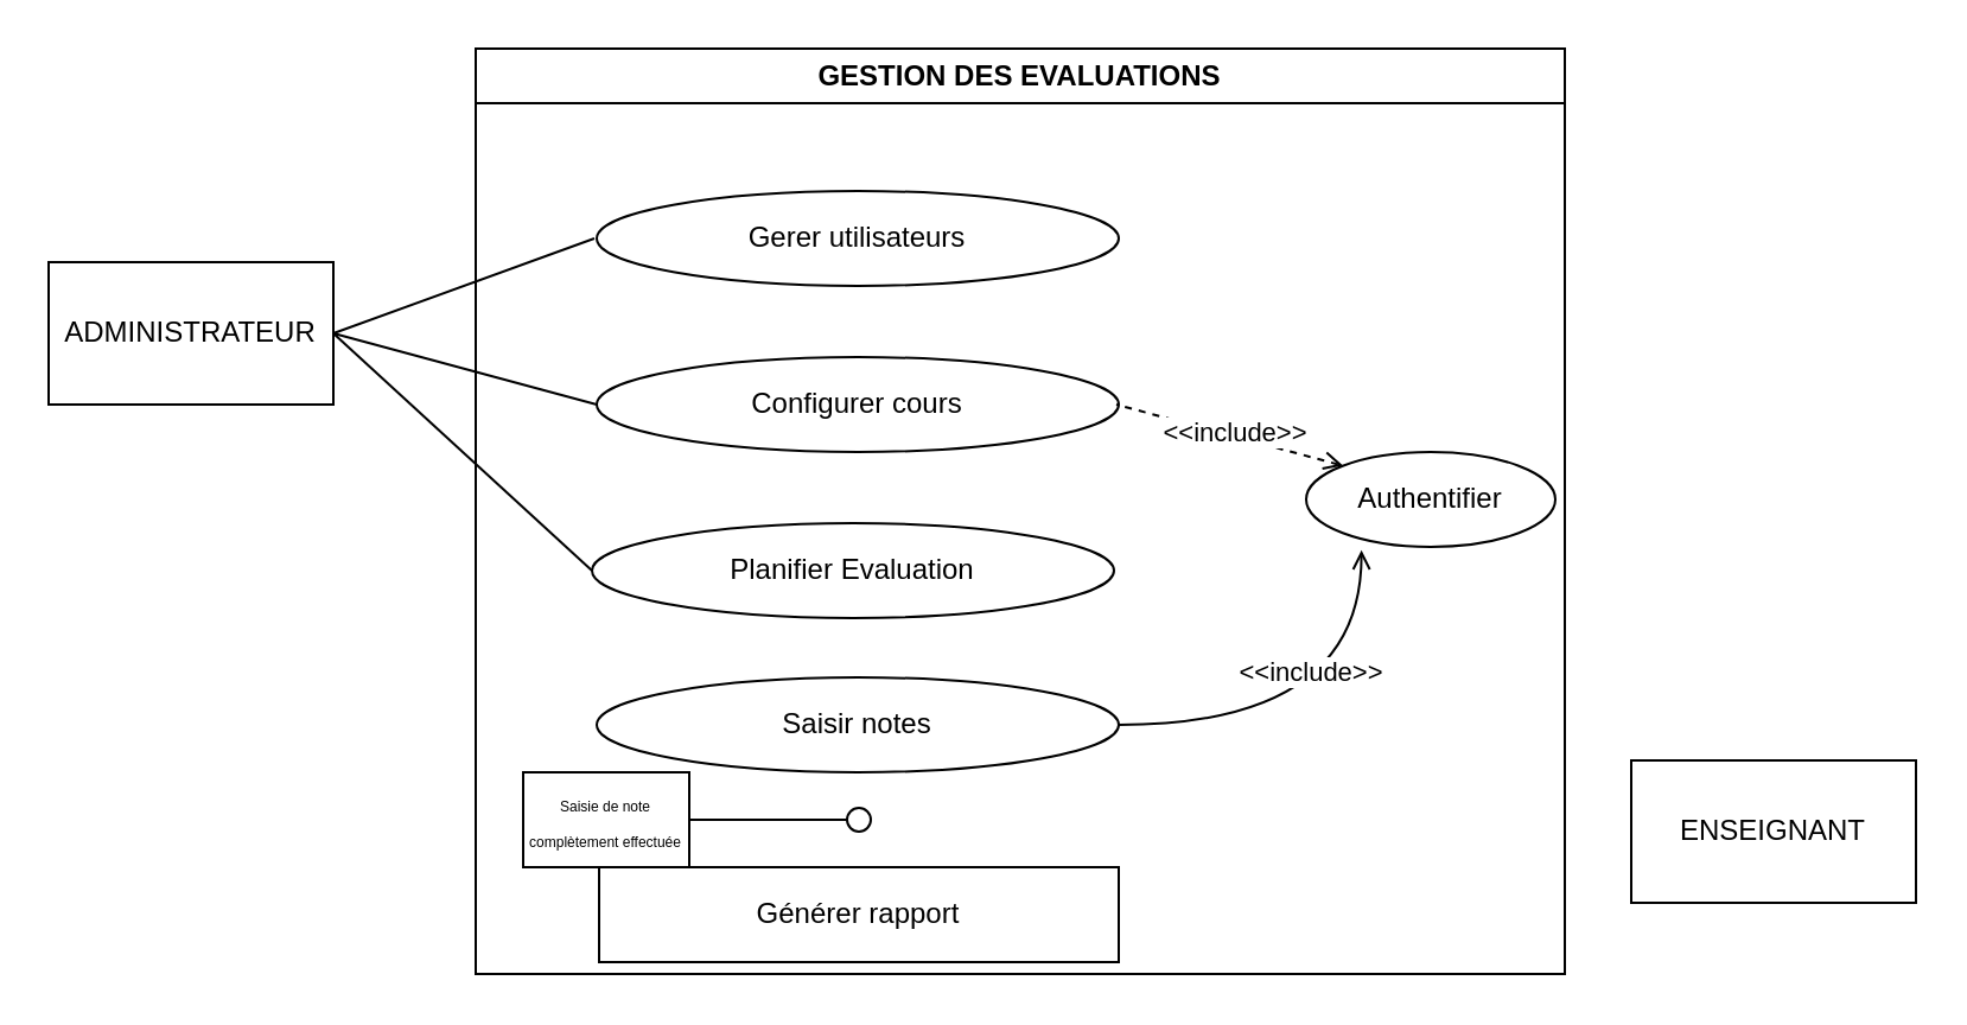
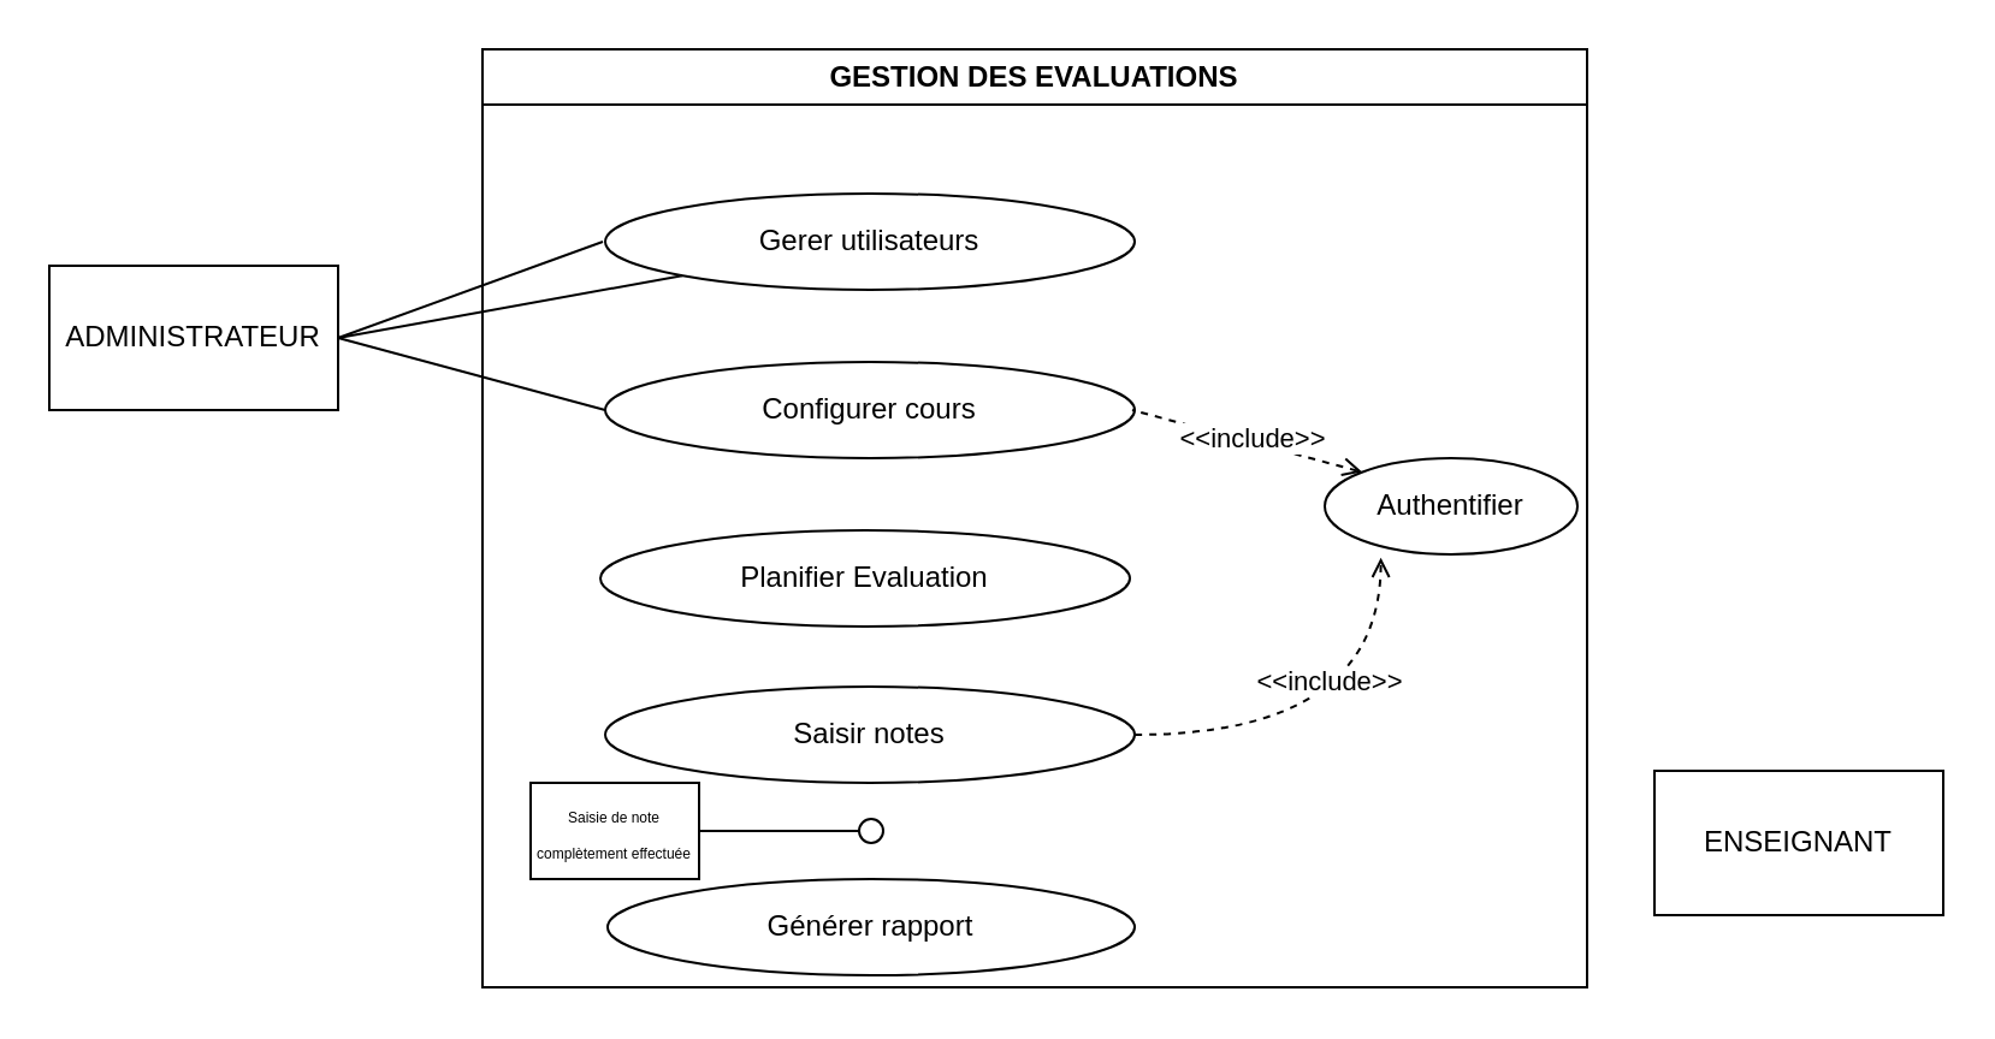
  <mxCell id="0" />
  <mxCell id="1" parent="0" />
  <mxCell id="2" value="GESTION DES EVALUATIONS" style="swimlane;whiteSpace=wrap;html=1;" vertex="1" parent="1"><mxGeometry x="200" y="20" width="459" height="390" as="geometry" /></mxCell>
  <mxCell id="3" value="Gerer utilisateurs" style="ellipse;whiteSpace=wrap;html=1;" vertex="1" parent="2"><mxGeometry x="51" y="60" width="220" height="40" as="geometry" /></mxCell>
  <mxCell id="4" value="Configurer cours" style="ellipse;whiteSpace=wrap;html=1;" vertex="1" parent="2"><mxGeometry x="51" y="130" width="220" height="40" as="geometry" /></mxCell>
  <mxCell id="5" value="Planifier Evaluation" style="ellipse;whiteSpace=wrap;html=1;" vertex="1" parent="2"><mxGeometry x="49" y="200" width="220" height="40" as="geometry" /></mxCell>
  <mxCell id="6" value="Saisir notes" style="ellipse;whiteSpace=wrap;html=1;" vertex="1" parent="2"><mxGeometry x="51" y="265" width="220" height="40" as="geometry" /></mxCell>
  <mxCell id="7" value="Authentifier" style="ellipse;whiteSpace=wrap;html=1;" vertex="1" parent="2"><mxGeometry x="350" y="170" width="105" height="40" as="geometry" /></mxCell>
- <mxCell id="8" value="Générer rapport" style="whiteSpace=wrap;html=1;rounded=0;" vertex="1" parent="2"><mxGeometry x="52" y="345" width="219" height="40" as="geometry" /></mxCell>
+ <mxCell id="8" value="Générer rapport" style="ellipse;whiteSpace=wrap;html=1;" vertex="1" parent="2"><mxGeometry x="52" y="345" width="219" height="40" as="geometry" /></mxCell>
  <mxCell id="9" value="" style="endArrow=none;dashed=1;html=1;rounded=0;exitX=0;exitY=0;exitDx=0;exitDy=0;startArrow=open;startFill=0;" edge="1" parent="2" source="7"><mxGeometry width="50" height="50" relative="1" as="geometry"><mxPoint x="180" y="180" as="sourcePoint" /><mxPoint x="270" y="150" as="targetPoint" /></mxGeometry></mxCell>
  <mxCell id="10" value="&amp;lt;&amp;lt;include&amp;gt;&amp;gt;" style="edgeLabel;html=1;align=center;verticalAlign=middle;resizable=0;points=[];" vertex="1" connectable="0" parent="9"><mxGeometry x="-0.037" y="-2" relative="1" as="geometry"><mxPoint as="offset" /></mxGeometry></mxCell>
- <mxCell id="11" value="" style="endArrow=open;dashed=0;html=1;rounded=0;entryX=0.222;entryY=1.035;entryDx=0;entryDy=0;exitX=1;exitY=0.5;exitDx=0;exitDy=0;edgeStyle=orthogonalEdgeStyle;curved=1;entryPerimeter=0;endFill=0;" edge="1" parent="2" source="6" target="7"><mxGeometry width="50" height="50" relative="1" as="geometry"><mxPoint x="417" y="290" as="sourcePoint" /><mxPoint x="338" y="200" as="targetPoint" /></mxGeometry></mxCell>
+ <mxCell id="11" value="" style="endArrow=open;dashed=1;html=1;rounded=0;entryX=0.222;entryY=1.035;entryDx=0;entryDy=0;exitX=1;exitY=0.5;exitDx=0;exitDy=0;edgeStyle=orthogonalEdgeStyle;curved=1;entryPerimeter=0;endFill=0;" edge="1" parent="2" source="6" target="7"><mxGeometry width="50" height="50" relative="1" as="geometry"><mxPoint x="417" y="290" as="sourcePoint" /><mxPoint x="338" y="200" as="targetPoint" /></mxGeometry></mxCell>
  <mxCell id="12" value="&amp;lt;&amp;lt;include&amp;gt;&amp;gt;" style="edgeLabel;html=1;align=center;verticalAlign=middle;resizable=0;points=[];" vertex="1" connectable="0" parent="11"><mxGeometry x="0.419" y="22" relative="1" as="geometry"><mxPoint as="offset" /></mxGeometry></mxCell>
  <mxCell id="13" value="" style="ellipse;whiteSpace=wrap;html=1;aspect=fixed;" vertex="1" parent="2"><mxGeometry x="156.5" y="320" width="10" height="10" as="geometry" /></mxCell>
  <mxCell id="14" value="" style="endArrow=none;html=1;rounded=0;entryX=0;entryY=0.5;entryDx=0;entryDy=0;" edge="1" parent="2" target="13"><mxGeometry width="50" height="50" relative="1" as="geometry"><mxPoint x="90" y="325" as="sourcePoint" /><mxPoint x="70" y="305" as="targetPoint" /></mxGeometry></mxCell>
  <mxCell id="15" value="&lt;font style=&quot;font-size: 6px;&quot;&gt;Saisie de note complètement effectuée&lt;/font&gt;" style="rounded=0;whiteSpace=wrap;html=1;" vertex="1" parent="2"><mxGeometry x="20" y="305" width="70" height="40" as="geometry" /></mxCell>
  <mxCell id="16" value="" style="endArrow=none;html=1;rounded=0;entryX=1;entryY=0.5;entryDx=0;entryDy=0;" edge="1" parent="1" target="17"><mxGeometry width="50" height="50" relative="1" as="geometry"><mxPoint x="250" y="100" as="sourcePoint" /><mxPoint x="160" y="118" as="targetPoint" /></mxGeometry></mxCell>
  <mxCell id="17" value="ADMINISTRATEUR" style="rounded=0;whiteSpace=wrap;html=1;" vertex="1" parent="1"><mxGeometry x="20" y="110" width="120" height="60" as="geometry" /></mxCell>
  <mxCell id="18" value="" style="endArrow=none;html=1;rounded=0;entryX=0;entryY=0.5;entryDx=0;entryDy=0;" edge="1" parent="1" target="4"><mxGeometry width="50" height="50" relative="1" as="geometry"><mxPoint x="140" y="140" as="sourcePoint" /><mxPoint x="430" y="150" as="targetPoint" /></mxGeometry></mxCell>
- <mxCell id="19" value="" style="endArrow=none;html=1;rounded=0;entryX=0;entryY=0.5;entryDx=0;entryDy=0;exitX=1;exitY=0.5;exitDx=0;exitDy=0;" edge="1" parent="1" source="17" target="5"><mxGeometry width="50" height="50" relative="1" as="geometry"><mxPoint x="150" y="150" as="sourcePoint" /><mxPoint x="261" y="180" as="targetPoint" /></mxGeometry></mxCell>
+ <mxCell id="19" value="" style="endArrow=none;html=1;rounded=0;exitX=1;exitY=0.5;exitDx=0;exitDy=0;" edge="1" parent="1" source="17" target="3"><mxGeometry width="50" height="50" relative="1" as="geometry"><mxPoint x="150" y="150" as="sourcePoint" /><mxPoint x="261" y="180" as="targetPoint" /></mxGeometry></mxCell>
  <mxCell id="20" value="ENSEIGNANT" style="rounded=0;whiteSpace=wrap;html=1;" vertex="1" parent="1"><mxGeometry x="687" y="320" width="120" height="60" as="geometry" /></mxCell>
